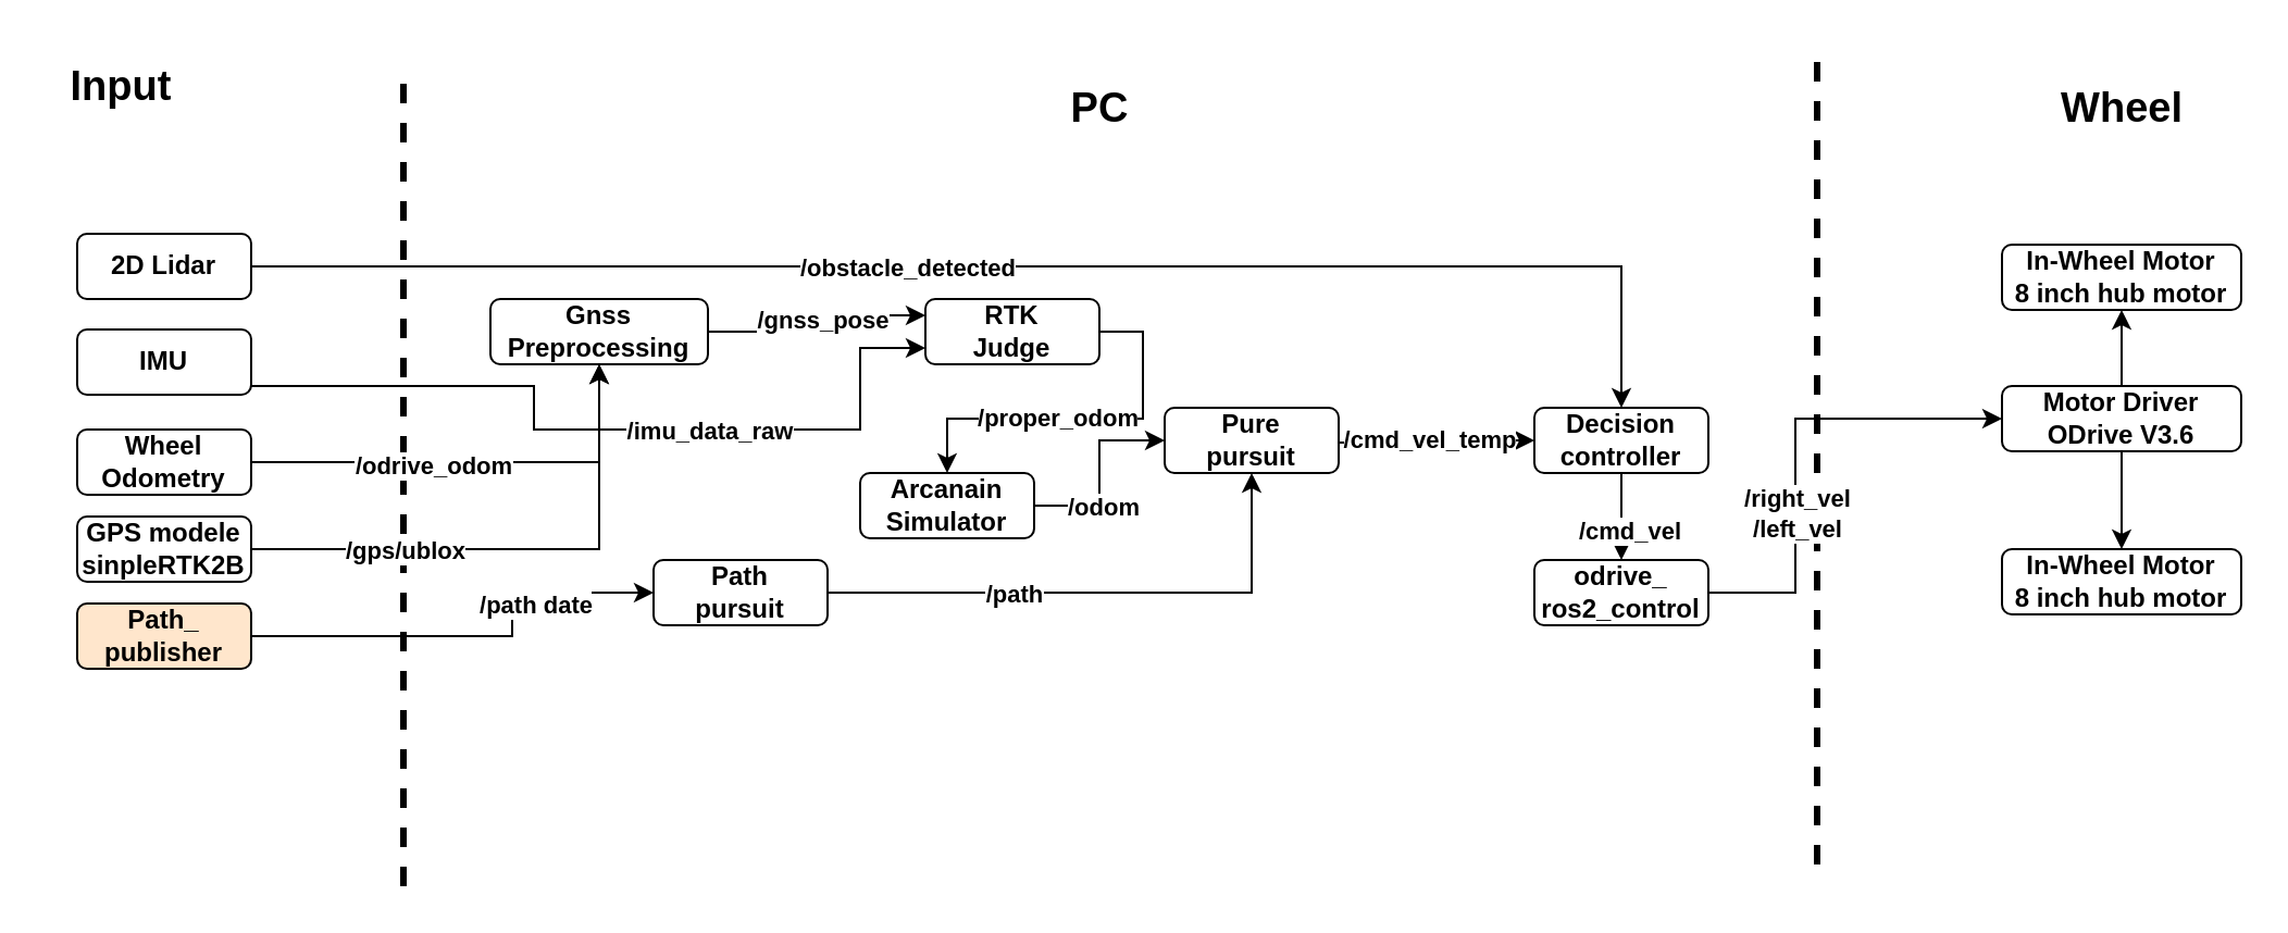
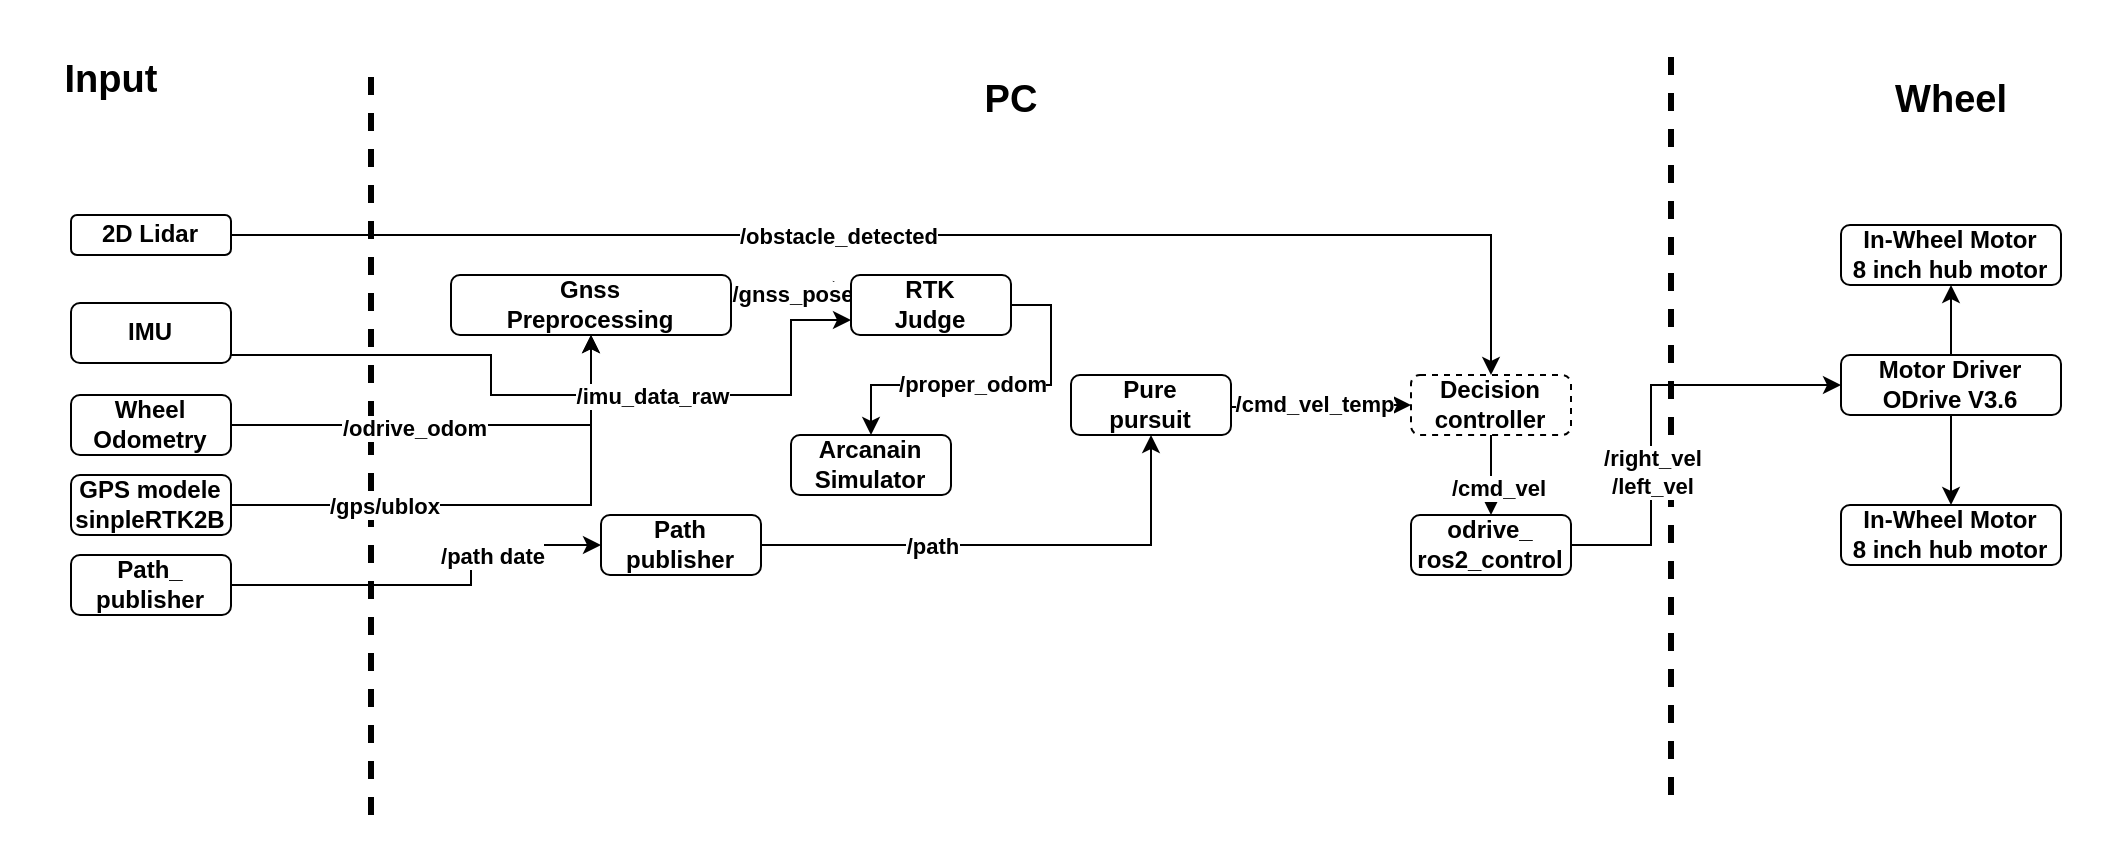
  <mxCell id="0" />
  <mxCell id="1" parent="0" />
  <mxCell id="2" value="" style="endArrow=none;dashed=1;html=1;rounded=0;jumpSize=16;strokeWidth=3;" parent="1" edge="1"><mxGeometry width="50" height="50" relative="1" as="geometry"><mxPoint x="185" y="407" as="sourcePoint" /><mxPoint x="185" y="37" as="targetPoint" /></mxGeometry></mxCell>
  <mxCell id="3" value="" style="endArrow=none;dashed=1;html=1;rounded=0;jumpSize=16;strokeWidth=3;" parent="1" edge="1"><mxGeometry width="50" height="50" relative="1" as="geometry"><mxPoint x="835" y="397" as="sourcePoint" /><mxPoint x="835" y="27" as="targetPoint" /></mxGeometry></mxCell>
- <mxCell id="4" value="2D Lidar" style="rounded=1;whiteSpace=wrap;html=1;fontStyle=1" parent="1" vertex="1"><mxGeometry x="35" y="107" width="80" height="30" as="geometry" /></mxCell>
+ <mxCell id="4" value="2D Lidar" style="rounded=1;whiteSpace=wrap;html=1;fontStyle=1" parent="1" vertex="1"><mxGeometry x="35" y="107" width="80" height="20" as="geometry" /></mxCell>
  <mxCell id="5" value="GPS modele&lt;div&gt;sinpleRTK2B&lt;/div&gt;" style="rounded=1;whiteSpace=wrap;html=1;fontStyle=1" parent="1" vertex="1"><mxGeometry x="35" y="237" width="80" height="30" as="geometry" /></mxCell>
- <mxCell id="6" value="Path_&lt;div&gt;publisher&lt;/div&gt;" style="rounded=1;whiteSpace=wrap;html=1;fontStyle=1;fillColor=#ffe6cc;" parent="1" vertex="1"><mxGeometry x="35" y="277" width="80" height="30" as="geometry" /></mxCell>
+ <mxCell id="6" value="Path_&lt;div&gt;publisher&lt;/div&gt;" style="rounded=1;whiteSpace=wrap;html=1;fontStyle=1" parent="1" vertex="1"><mxGeometry x="35" y="277" width="80" height="30" as="geometry" /></mxCell>
  <mxCell id="7" value="IMU" style="rounded=1;whiteSpace=wrap;html=1;fontStyle=1" parent="1" vertex="1"><mxGeometry x="35" y="151" width="80" height="30" as="geometry" /></mxCell>
  <mxCell id="8" value="Wheel&lt;div&gt;Odometry&lt;/div&gt;" style="rounded=1;whiteSpace=wrap;html=1;fontStyle=1" parent="1" vertex="1"><mxGeometry x="35" y="197" width="80" height="30" as="geometry" /></mxCell>
  <mxCell id="9" style="edgeStyle=orthogonalEdgeStyle;rounded=0;orthogonalLoop=1;jettySize=auto;html=1;exitX=1;exitY=0.5;exitDx=0;exitDy=0;entryX=0;entryY=0.25;entryDx=0;entryDy=0;fontStyle=1" parent="1" source="11" target="14" edge="1"><mxGeometry relative="1" as="geometry" /></mxCell>
  <mxCell id="10" value="/gnss_pose" style="edgeLabel;html=1;align=center;verticalAlign=middle;resizable=0;points=[];fontStyle=1" parent="9" vertex="1" connectable="0"><mxGeometry x="0.12" y="-2" relative="1" as="geometry"><mxPoint as="offset" /></mxGeometry></mxCell>
- <mxCell id="11" value="Gnss&lt;div&gt;Preprocessing&lt;/div&gt;" style="rounded=1;whiteSpace=wrap;html=1;fontStyle=1" parent="1" vertex="1"><mxGeometry x="225" y="137" width="100" height="30" as="geometry" /></mxCell>
+ <mxCell id="11" value="Gnss&lt;div&gt;Preprocessing&lt;/div&gt;" style="rounded=1;whiteSpace=wrap;html=1;fontStyle=1" parent="1" vertex="1"><mxGeometry x="225" y="137" width="140" height="30" as="geometry" /></mxCell>
  <mxCell id="12" style="edgeStyle=orthogonalEdgeStyle;rounded=0;orthogonalLoop=1;jettySize=auto;html=1;exitX=1;exitY=0.5;exitDx=0;exitDy=0;entryX=0.5;entryY=0;entryDx=0;entryDy=0;fontStyle=1" parent="1" source="14" target="20" edge="1"><mxGeometry relative="1" as="geometry" /></mxCell>
  <mxCell id="13" value="/proper_odom" style="edgeLabel;html=1;align=center;verticalAlign=middle;resizable=0;points=[];fontStyle=1" parent="12" vertex="1" connectable="0"><mxGeometry x="-0.255" y="1" relative="1" as="geometry"><mxPoint x="-35" y="-2" as="offset" /></mxGeometry></mxCell>
  <mxCell id="14" value="RTK&lt;div&gt;Judge&lt;/div&gt;" style="rounded=1;whiteSpace=wrap;html=1;fontStyle=1" parent="1" vertex="1"><mxGeometry x="425" y="137" width="80" height="30" as="geometry" /></mxCell>
  <mxCell id="15" style="edgeStyle=orthogonalEdgeStyle;rounded=0;orthogonalLoop=1;jettySize=auto;html=1;exitX=1;exitY=0.5;exitDx=0;exitDy=0;entryX=0.5;entryY=1;entryDx=0;entryDy=0;fontStyle=1" parent="1" source="17" target="22" edge="1"><mxGeometry relative="1" as="geometry" /></mxCell>
  <mxCell id="16" value="/path" style="edgeLabel;html=1;align=center;verticalAlign=middle;resizable=0;points=[];fontStyle=1" parent="15" vertex="1" connectable="0"><mxGeometry x="-0.32" relative="1" as="geometry"><mxPoint as="offset" /></mxGeometry></mxCell>
- <mxCell id="17" value="Path&lt;div&gt;pursuit&lt;/div&gt;" style="rounded=1;whiteSpace=wrap;html=1;fontStyle=1" parent="1" vertex="1"><mxGeometry x="300" y="257" width="80" height="30" as="geometry" /></mxCell>
- <mxCell id="18" style="edgeStyle=orthogonalEdgeStyle;rounded=0;orthogonalLoop=1;jettySize=auto;html=1;exitX=1;exitY=0.5;exitDx=0;exitDy=0;entryX=0;entryY=0.5;entryDx=0;entryDy=0;fontStyle=1" parent="1" source="20" target="22" edge="1"><mxGeometry relative="1" as="geometry" /></mxCell>
- <mxCell id="19" value="/odom" style="edgeLabel;html=1;align=center;verticalAlign=middle;resizable=0;points=[];fontStyle=1" parent="18" vertex="1" connectable="0"><mxGeometry x="-0.333" y="-1" relative="1" as="geometry"><mxPoint as="offset" /></mxGeometry></mxCell>
+ <mxCell id="17" value="Path&lt;div&gt;publisher&lt;/div&gt;" style="rounded=1;whiteSpace=wrap;html=1;fontStyle=1" parent="1" vertex="1"><mxGeometry x="300" y="257" width="80" height="30" as="geometry" /></mxCell>
  <mxCell id="20" value="Arcanain&lt;div&gt;Simulator&lt;/div&gt;" style="rounded=1;whiteSpace=wrap;html=1;fontStyle=1" parent="1" vertex="1"><mxGeometry x="395" y="217" width="80" height="30" as="geometry" /></mxCell>
  <mxCell id="21" value="/cmd_vel_temp" style="edgeStyle=orthogonalEdgeStyle;rounded=0;orthogonalLoop=1;jettySize=auto;html=1;exitX=1;exitY=0.5;exitDx=0;exitDy=0;entryX=0;entryY=0.5;entryDx=0;entryDy=0;fontStyle=1" parent="1" target="25" edge="1"><mxGeometry relative="1" as="geometry"><mxPoint x="611" y="202" as="sourcePoint" /><mxPoint x="701" y="202" as="targetPoint" /><Array as="points"><mxPoint x="611" y="203" /><mxPoint x="645" y="203" /></Array></mxGeometry></mxCell>
  <mxCell id="22" value="Pure&lt;div&gt;pursuit&lt;/div&gt;" style="rounded=1;whiteSpace=wrap;html=1;fontStyle=1" parent="1" vertex="1"><mxGeometry x="535" y="187" width="80" height="30" as="geometry" /></mxCell>
  <mxCell id="23" style="edgeStyle=orthogonalEdgeStyle;rounded=0;orthogonalLoop=1;jettySize=auto;html=1;exitX=0.5;exitY=1;exitDx=0;exitDy=0;entryX=0.5;entryY=0;entryDx=0;entryDy=0;fontStyle=1" parent="1" source="25" target="26" edge="1"><mxGeometry relative="1" as="geometry" /></mxCell>
  <mxCell id="24" value="/cmd_vel" style="edgeLabel;html=1;align=center;verticalAlign=middle;resizable=0;points=[];fontStyle=1" parent="23" vertex="1" connectable="0"><mxGeometry x="0.28" y="3" relative="1" as="geometry"><mxPoint as="offset" /></mxGeometry></mxCell>
- <mxCell id="25" value="Decision&lt;div&gt;controller&lt;/div&gt;" style="rounded=1;whiteSpace=wrap;html=1;fontStyle=1" parent="1" vertex="1"><mxGeometry x="705" y="187" width="80" height="30" as="geometry" /></mxCell>
+ <mxCell id="25" value="Decision&lt;div&gt;controller&lt;/div&gt;" style="rounded=1;whiteSpace=wrap;html=1;fontStyle=1;dashed=1;" parent="1" vertex="1"><mxGeometry x="705" y="187" width="80" height="30" as="geometry" /></mxCell>
  <mxCell id="26" value="odrive_&lt;div&gt;ros2_control&lt;/div&gt;" style="rounded=1;whiteSpace=wrap;html=1;fontStyle=1" parent="1" vertex="1"><mxGeometry x="705" y="257" width="80" height="30" as="geometry" /></mxCell>
  <mxCell id="27" value="In-Wheel Motor&lt;div&gt;8 inch hub motor&lt;/div&gt;" style="rounded=1;whiteSpace=wrap;html=1;fontStyle=1" parent="1" vertex="1"><mxGeometry x="920" y="112" width="110" height="30" as="geometry" /></mxCell>
  <mxCell id="28" style="edgeStyle=orthogonalEdgeStyle;rounded=0;orthogonalLoop=1;jettySize=auto;html=1;exitX=0.5;exitY=0;exitDx=0;exitDy=0;entryX=0.5;entryY=1;entryDx=0;entryDy=0;" parent="1" source="30" target="27" edge="1"><mxGeometry relative="1" as="geometry" /></mxCell>
  <mxCell id="29" style="edgeStyle=orthogonalEdgeStyle;rounded=0;orthogonalLoop=1;jettySize=auto;html=1;exitX=0.5;exitY=1;exitDx=0;exitDy=0;" parent="1" source="30" target="31" edge="1"><mxGeometry relative="1" as="geometry" /></mxCell>
  <mxCell id="30" value="Motor Driver&lt;div&gt;ODrive V3.6&lt;/div&gt;" style="rounded=1;whiteSpace=wrap;html=1;fontStyle=1" parent="1" vertex="1"><mxGeometry x="920" y="177" width="110" height="30" as="geometry" /></mxCell>
  <mxCell id="31" value="In-Wheel Motor&lt;div&gt;8 inch hub motor&lt;/div&gt;" style="rounded=1;whiteSpace=wrap;html=1;fontStyle=1" parent="1" vertex="1"><mxGeometry x="920" y="252" width="110" height="30" as="geometry" /></mxCell>
  <mxCell id="32" style="edgeStyle=orthogonalEdgeStyle;rounded=0;orthogonalLoop=1;jettySize=auto;html=1;exitX=1;exitY=0.5;exitDx=0;exitDy=0;entryX=0.5;entryY=0;entryDx=0;entryDy=0;fontStyle=1" parent="1" source="4" target="25" edge="1"><mxGeometry relative="1" as="geometry" /></mxCell>
  <mxCell id="33" value="/obstacle_detected" style="edgeLabel;html=1;align=center;verticalAlign=middle;resizable=0;points=[];fontStyle=1" parent="32" vertex="1" connectable="0"><mxGeometry x="-0.133" relative="1" as="geometry"><mxPoint as="offset" /></mxGeometry></mxCell>
  <mxCell id="34" style="edgeStyle=orthogonalEdgeStyle;rounded=0;orthogonalLoop=1;jettySize=auto;html=1;exitX=1;exitY=0.5;exitDx=0;exitDy=0;fontStyle=1" parent="1" source="8" target="11" edge="1"><mxGeometry relative="1" as="geometry" /></mxCell>
  <mxCell id="35" value="/odrive_odom" style="edgeLabel;html=1;align=center;verticalAlign=middle;resizable=0;points=[];fontStyle=1" parent="34" vertex="1" connectable="0"><mxGeometry x="-0.193" y="-1" relative="1" as="geometry"><mxPoint as="offset" /></mxGeometry></mxCell>
  <mxCell id="36" style="edgeStyle=orthogonalEdgeStyle;rounded=0;orthogonalLoop=1;jettySize=auto;html=1;exitX=1;exitY=0.5;exitDx=0;exitDy=0;entryX=0.5;entryY=1;entryDx=0;entryDy=0;fontStyle=1" parent="1" source="5" target="11" edge="1"><mxGeometry relative="1" as="geometry" /></mxCell>
  <mxCell id="37" value="/gps/ublox" style="edgeLabel;html=1;align=center;verticalAlign=middle;resizable=0;points=[];fontStyle=1" parent="36" vertex="1" connectable="0"><mxGeometry x="-0.425" relative="1" as="geometry"><mxPoint as="offset" /></mxGeometry></mxCell>
  <mxCell id="38" style="edgeStyle=orthogonalEdgeStyle;rounded=0;orthogonalLoop=1;jettySize=auto;html=1;exitX=1;exitY=0.5;exitDx=0;exitDy=0;entryX=0;entryY=0.5;entryDx=0;entryDy=0;fontStyle=1" parent="1" source="6" target="17" edge="1"><mxGeometry relative="1" as="geometry"><Array as="points"><mxPoint x="235" y="292" /><mxPoint x="235" y="272" /></Array></mxGeometry></mxCell>
  <mxCell id="39" value="/path date" style="edgeLabel;html=1;align=center;verticalAlign=middle;resizable=0;points=[];fontStyle=1" parent="38" vertex="1" connectable="0"><mxGeometry x="0.096" y="1" relative="1" as="geometry"><mxPoint x="18" y="-14" as="offset" /></mxGeometry></mxCell>
  <mxCell id="40" style="edgeStyle=orthogonalEdgeStyle;rounded=0;orthogonalLoop=1;jettySize=auto;html=1;exitX=1;exitY=0.5;exitDx=0;exitDy=0;entryX=0;entryY=0.75;entryDx=0;entryDy=0;fontStyle=1" parent="1" source="7" target="14" edge="1"><mxGeometry relative="1" as="geometry"><mxPoint x="275" y="412" as="sourcePoint" /><mxPoint x="415" y="177" as="targetPoint" /><Array as="points"><mxPoint x="115" y="177" /><mxPoint x="245" y="177" /><mxPoint x="245" y="197" /><mxPoint x="395" y="197" /><mxPoint x="395" y="159" /></Array></mxGeometry></mxCell>
  <mxCell id="41" value="/imu_data_raw" style="edgeLabel;html=1;align=center;verticalAlign=middle;resizable=0;points=[];fontStyle=1" parent="40" vertex="1" connectable="0"><mxGeometry x="0.379" relative="1" as="geometry"><mxPoint x="-20" as="offset" /></mxGeometry></mxCell>
  <mxCell id="42" style="edgeStyle=orthogonalEdgeStyle;rounded=0;orthogonalLoop=1;jettySize=auto;html=1;exitX=1;exitY=0.5;exitDx=0;exitDy=0;entryX=0;entryY=0.5;entryDx=0;entryDy=0;fontStyle=1" parent="1" source="26" target="30" edge="1"><mxGeometry relative="1" as="geometry"><Array as="points"><mxPoint x="825" y="272" /><mxPoint x="825" y="192" /></Array></mxGeometry></mxCell>
  <mxCell id="43" value="/right_vel&lt;div&gt;/left_vel&lt;/div&gt;" style="edgeLabel;html=1;align=center;verticalAlign=middle;resizable=0;points=[];fontStyle=1" parent="42" vertex="1" connectable="0"><mxGeometry x="-0.285" relative="1" as="geometry"><mxPoint as="offset" /></mxGeometry></mxCell>
  <mxCell id="44" value="Input" style="text;html=1;align=center;verticalAlign=middle;resizable=0;points=[];autosize=1;strokeColor=none;fillColor=none;fontStyle=1;fontSize=19;" parent="1" vertex="1"><mxGeometry x="20" y="20" width="70" height="40" as="geometry" /></mxCell>
  <mxCell id="45" value="PC" style="text;html=1;align=center;verticalAlign=middle;resizable=0;points=[];autosize=1;strokeColor=none;fillColor=none;fontStyle=1;fontSize=19;" parent="1" vertex="1"><mxGeometry x="480" y="30" width="50" height="40" as="geometry" /></mxCell>
  <mxCell id="46" value="Wheel" style="text;html=1;align=center;verticalAlign=middle;resizable=0;points=[];autosize=1;strokeColor=none;fillColor=none;fontStyle=1;fontSize=19;" parent="1" vertex="1"><mxGeometry x="935" y="30" width="80" height="40" as="geometry" /></mxCell>
